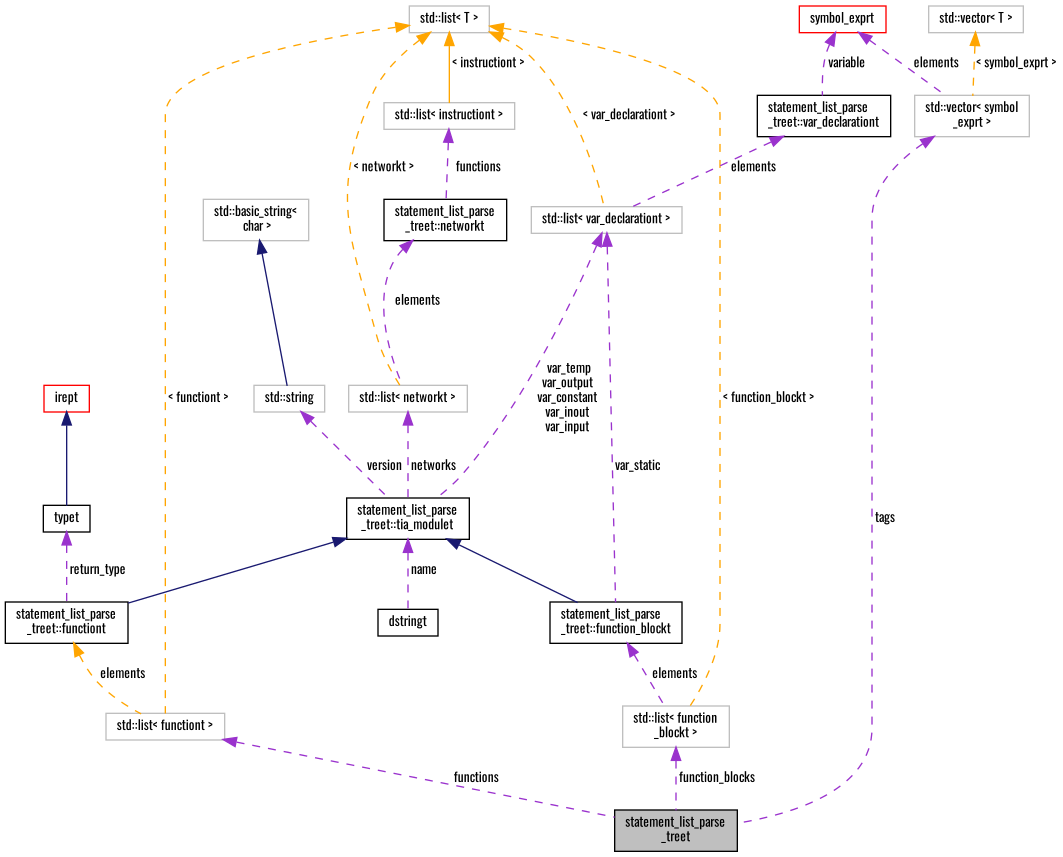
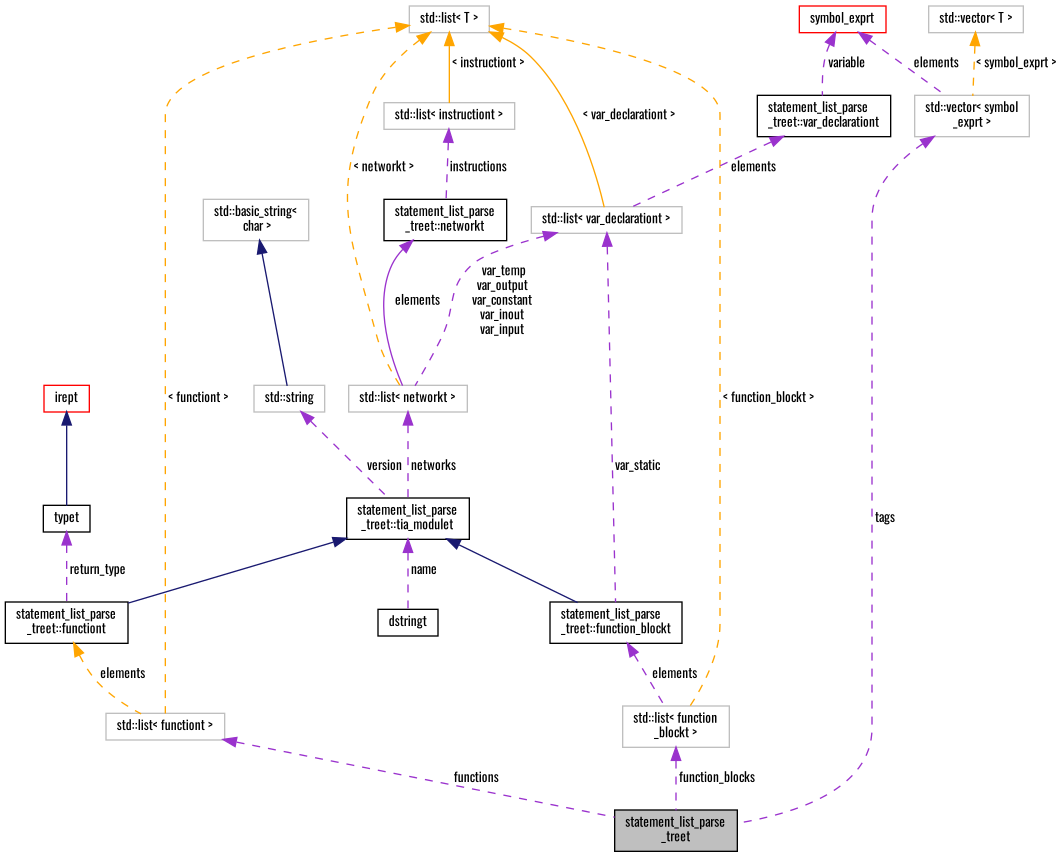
  digraph {
    fontname=Oswald
    rankdir=TB
    node [color=grey75 fontname=Oswald fontsize=10 shape=record]
    edge [color=darkorchid3 dir=back fontname=Oswald fontsize=10 labelfontname=Helvetica labelfontsize=10 style=dashed]
    n1 [color=black fillcolor=grey75 fontcolor=black height=0.2 label="statement_list_parse\l_treet" style=filled width=0.4]
    n2 [height=0.2 label="std::list\< functiont \>" width=0.4]
    n3 [color=black height=0.2 label="statement_list_parse\l_treet::functiont" width=0.4]
    n4 [color=black height=0.2 label="statement_list_parse\l_treet::tia_modulet" width=0.4]
    n5 [color=black height=0.2 label="statement_list_parse\l_treet::function_blockt" width=0.4]
    n6 [color=black height=0.2 label=dstringt width=0.4]
    n7 [height=0.2 label="std::list\< function\l_blockt \>" width=0.4]
    n8 [height=0.2 label="std::string" width=0.4]
    n9 [height=0.2 label="std::basic_string\<\l char \>" width=0.4]
    n10 [height=0.2 label="std::list\< networkt \>" width=0.4]
    n11 [color=black height=0.2 label="statement_list_parse\l_treet::networkt" width=0.4]
    n12 [height=0.2 label="std::list\< instructiont \>" width=0.4]
    n13 [height=0.2 label="std::list\< T \>" width=0.4]
    n14 [height=0.2 label="std::list\< var_declarationt \>" width=0.4]
    n15 [color=black height=0.2 label="statement_list_parse\l_treet::var_declarationt" width=0.4]
    n16 [color=red height=0.2 label=symbol_exprt width=0.4]
    n17 [height=0.2 label="std::vector\< symbol\l_exprt \>" width=0.4]
    n18 [color=black height=0.2 label=typet width=0.4]
    n19 [color=red height=0.2 label=irept width=0.4]
    n20 [height=0.2 label="std::vector\< T \>" width=0.4]
    n2 -> n1 [label=" functions"]
    n3 -> n2 [color=orange label=" elements"]
    n4 -> n3 [color=midnightblue style=solid]
    n4 -> n5 [color=midnightblue style=solid]
    n4 -> n6 [label=" name"]
    n5 -> n7 [label=" elements"]
    n7 -> n1 [label=" function_blocks"]
    n8 -> n4 [label=" version"]
    n9 -> n8 [color=midnightblue style=solid]
    n10 -> n4 [label=" networks"]
-   n11 -> n10 [label=" elements"]
-   n12 -> n11 [label=" functions"]
+   n11 -> n10 [label=" elements" style=solid]
+   n12 -> n11 [label=" instructions"]
    n13 -> n2 [color=orange label=" \< functiont \>"]
    n13 -> n7 [color=orange label=" \< function_blockt \>"]
    n13 -> n10 [color=orange label=" \< networkt \>"]
    n13 -> n12 [color=orange label=" \< instructiont \>" style=solid]
-   n13 -> n14 [color=orange label=" \< var_declarationt \>"]
-   n14 -> n4 [label=" var_temp\nvar_output\nvar_constant\nvar_inout\nvar_input"]
+   n13 -> n14 [color=orange label=" \< var_declarationt \>" style=solid]
+   n14 -> n10 [label=" var_temp\nvar_output\nvar_constant\nvar_inout\nvar_input"]
    n14 -> n5 [label=" var_static"]
    n15 -> n14 [label=" elements"]
    n16 -> n15 [label=" variable"]
    n16 -> n17 [label=" elements"]
    n17 -> n1 [label=" tags"]
    n18 -> n3 [label=" return_type"]
    n19 -> n18 [color=midnightblue style=solid]
    n20 -> n17 [color=orange label=" \< symbol_exprt \>"]
  }
